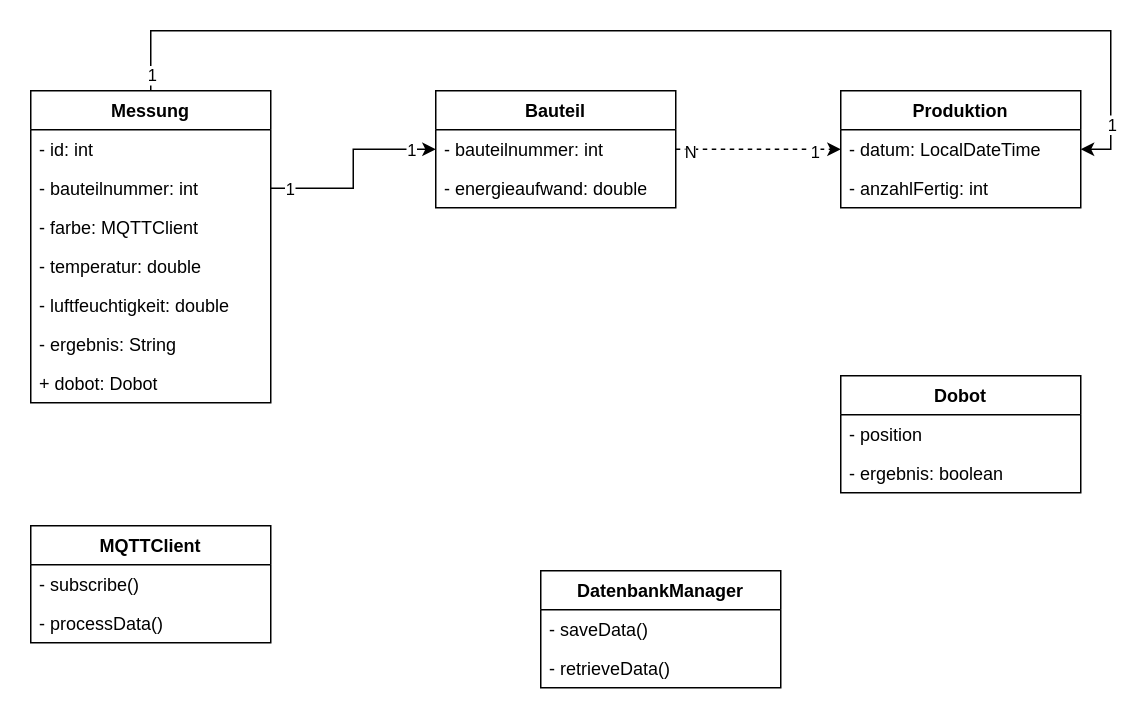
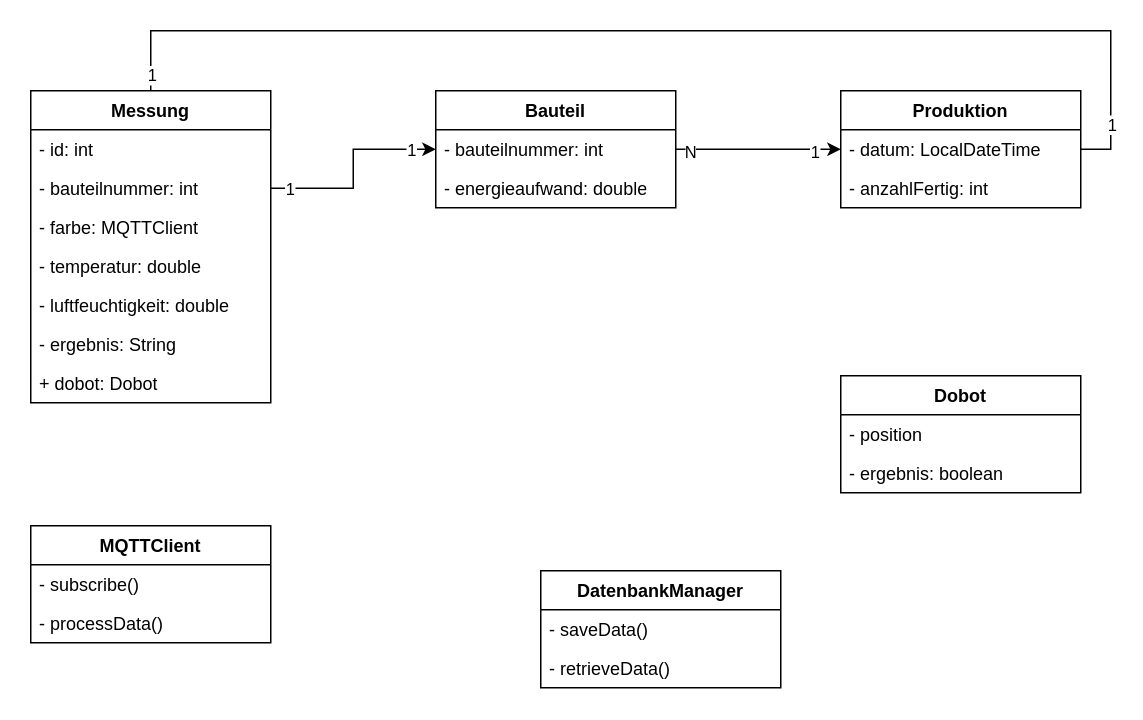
  <mxCell id="0" />
  <mxCell id="1" parent="0" />
  <mxCell id="2" value="Messung" style="swimlane;fontStyle=1;align=center;verticalAlign=top;childLayout=stackLayout;horizontal=1;startSize=26;horizontalStack=0;resizeParent=1;resizeParentMax=0;resizeLast=0;collapsible=1;marginBottom=0;whiteSpace=wrap;html=1;" vertex="1" parent="1"><mxGeometry x="20" y="60" width="160" height="208" as="geometry" /></mxCell>
  <mxCell id="3" value="- id: int" style="text;strokeColor=none;fillColor=none;align=left;verticalAlign=top;spacingLeft=4;spacingRight=4;overflow=hidden;rotatable=0;points=[[0,0.5],[1,0.5]];portConstraint=eastwest;whiteSpace=wrap;html=1;" vertex="1" parent="2"><mxGeometry y="26" width="160" height="26" as="geometry" /></mxCell>
  <mxCell id="4" value="- bauteilnummer: int" style="text;strokeColor=none;fillColor=none;align=left;verticalAlign=top;spacingLeft=4;spacingRight=4;overflow=hidden;rotatable=0;points=[[0,0.5],[1,0.5]];portConstraint=eastwest;whiteSpace=wrap;html=1;" vertex="1" parent="2"><mxGeometry y="52" width="160" height="26" as="geometry" /></mxCell>
  <mxCell id="5" value="- farbe: MQTTClient" style="text;strokeColor=none;fillColor=none;align=left;verticalAlign=top;spacingLeft=4;spacingRight=4;overflow=hidden;rotatable=0;points=[[0,0.5],[1,0.5]];portConstraint=eastwest;whiteSpace=wrap;html=1;" vertex="1" parent="2"><mxGeometry y="78" width="160" height="26" as="geometry" /></mxCell>
  <mxCell id="6" value="- temperatur: double" style="text;strokeColor=none;fillColor=none;align=left;verticalAlign=top;spacingLeft=4;spacingRight=4;overflow=hidden;rotatable=0;points=[[0,0.5],[1,0.5]];portConstraint=eastwest;whiteSpace=wrap;html=1;" vertex="1" parent="2"><mxGeometry y="104" width="160" height="26" as="geometry" /></mxCell>
  <mxCell id="7" value="- luftfeuchtigkeit: double" style="text;strokeColor=none;fillColor=none;align=left;verticalAlign=top;spacingLeft=4;spacingRight=4;overflow=hidden;rotatable=0;points=[[0,0.5],[1,0.5]];portConstraint=eastwest;whiteSpace=wrap;html=1;" vertex="1" parent="2"><mxGeometry y="130" width="160" height="26" as="geometry" /></mxCell>
  <mxCell id="8" value="- ergebnis: String" style="text;strokeColor=none;fillColor=none;align=left;verticalAlign=top;spacingLeft=4;spacingRight=4;overflow=hidden;rotatable=0;points=[[0,0.5],[1,0.5]];portConstraint=eastwest;whiteSpace=wrap;html=1;" vertex="1" parent="2"><mxGeometry y="156" width="160" height="26" as="geometry" /></mxCell>
  <mxCell id="9" value="+ dobot: Dobot" style="text;strokeColor=none;fillColor=none;align=left;verticalAlign=top;spacingLeft=4;spacingRight=4;overflow=hidden;rotatable=0;points=[[0,0.5],[1,0.5]];portConstraint=eastwest;whiteSpace=wrap;html=1;" vertex="1" parent="2"><mxGeometry y="182" width="160" height="26" as="geometry" /></mxCell>
  <mxCell id="10" value="MQTTClient" style="swimlane;fontStyle=1;align=center;verticalAlign=top;childLayout=stackLayout;horizontal=1;startSize=26;horizontalStack=0;resizeParent=1;resizeParentMax=0;resizeLast=0;collapsible=1;marginBottom=0;whiteSpace=wrap;html=1;" vertex="1" parent="1"><mxGeometry x="20" y="350" width="160" height="78" as="geometry" /></mxCell>
  <mxCell id="11" value="- subscribe()" style="text;strokeColor=none;fillColor=none;align=left;verticalAlign=top;spacingLeft=4;spacingRight=4;overflow=hidden;rotatable=0;points=[[0,0.5],[1,0.5]];portConstraint=eastwest;whiteSpace=wrap;html=1;" vertex="1" parent="10"><mxGeometry y="26" width="160" height="26" as="geometry" /></mxCell>
  <mxCell id="12" value="- processData()" style="text;strokeColor=none;fillColor=none;align=left;verticalAlign=top;spacingLeft=4;spacingRight=4;overflow=hidden;rotatable=0;points=[[0,0.5],[1,0.5]];portConstraint=eastwest;whiteSpace=wrap;html=1;" vertex="1" parent="10"><mxGeometry y="52" width="160" height="26" as="geometry" /></mxCell>
- <mxCell id="13" style="edgeStyle=orthogonalEdgeStyle;rounded=0;orthogonalLoop=1;jettySize=auto;html=1;dashed=1;" edge="1" parent="1" source="16" target="22"><mxGeometry relative="1" as="geometry" /></mxCell>
+ <mxCell id="13" style="edgeStyle=orthogonalEdgeStyle;rounded=0;orthogonalLoop=1;jettySize=auto;html=1;" edge="1" parent="1" source="16" target="22"><mxGeometry relative="1" as="geometry" /></mxCell>
  <mxCell id="14" value="1" style="edgeLabel;html=1;align=center;verticalAlign=middle;resizable=0;points=[];" vertex="1" connectable="0" parent="13"><mxGeometry x="0.673" y="-1" relative="1" as="geometry"><mxPoint as="offset" /></mxGeometry></mxCell>
  <mxCell id="15" value="N" style="edgeLabel;html=1;align=center;verticalAlign=middle;resizable=0;points=[];" vertex="1" connectable="0" parent="13"><mxGeometry x="-0.844" y="-1" relative="1" as="geometry"><mxPoint as="offset" /></mxGeometry></mxCell>
  <mxCell id="16" value="Bauteil" style="swimlane;fontStyle=1;align=center;verticalAlign=top;childLayout=stackLayout;horizontal=1;startSize=26;horizontalStack=0;resizeParent=1;resizeParentMax=0;resizeLast=0;collapsible=1;marginBottom=0;whiteSpace=wrap;html=1;" vertex="1" parent="1"><mxGeometry x="290" y="60" width="160" height="78" as="geometry" /></mxCell>
  <mxCell id="17" value="- bauteilnummer: int" style="text;strokeColor=none;fillColor=none;align=left;verticalAlign=top;spacingLeft=4;spacingRight=4;overflow=hidden;rotatable=0;points=[[0,0.5],[1,0.5]];portConstraint=eastwest;whiteSpace=wrap;html=1;" vertex="1" parent="16"><mxGeometry y="26" width="160" height="26" as="geometry" /></mxCell>
  <mxCell id="18" value="- energieaufwand: double" style="text;strokeColor=none;fillColor=none;align=left;verticalAlign=top;spacingLeft=4;spacingRight=4;overflow=hidden;rotatable=0;points=[[0,0.5],[1,0.5]];portConstraint=eastwest;whiteSpace=wrap;html=1;" vertex="1" parent="16"><mxGeometry y="52" width="160" height="26" as="geometry" /></mxCell>
  <mxCell id="19" value="DatenbankManager" style="swimlane;fontStyle=1;align=center;verticalAlign=top;childLayout=stackLayout;horizontal=1;startSize=26;horizontalStack=0;resizeParent=1;resizeParentMax=0;resizeLast=0;collapsible=1;marginBottom=0;whiteSpace=wrap;html=1;" vertex="1" parent="1"><mxGeometry x="360" y="380" width="160" height="78" as="geometry" /></mxCell>
  <mxCell id="20" value="- saveData()" style="text;strokeColor=none;fillColor=none;align=left;verticalAlign=top;spacingLeft=4;spacingRight=4;overflow=hidden;rotatable=0;points=[[0,0.5],[1,0.5]];portConstraint=eastwest;whiteSpace=wrap;html=1;" vertex="1" parent="19"><mxGeometry y="26" width="160" height="26" as="geometry" /></mxCell>
  <mxCell id="21" value="- retrieveData()" style="text;strokeColor=none;fillColor=none;align=left;verticalAlign=top;spacingLeft=4;spacingRight=4;overflow=hidden;rotatable=0;points=[[0,0.5],[1,0.5]];portConstraint=eastwest;whiteSpace=wrap;html=1;" vertex="1" parent="19"><mxGeometry y="52" width="160" height="26" as="geometry" /></mxCell>
  <mxCell id="22" value="Produktion" style="swimlane;fontStyle=1;align=center;verticalAlign=top;childLayout=stackLayout;horizontal=1;startSize=26;horizontalStack=0;resizeParent=1;resizeParentMax=0;resizeLast=0;collapsible=1;marginBottom=0;whiteSpace=wrap;html=1;" vertex="1" parent="1"><mxGeometry x="560" y="60" width="160" height="78" as="geometry" /></mxCell>
  <mxCell id="23" value="- datum: LocalDateTime" style="text;strokeColor=none;fillColor=none;align=left;verticalAlign=top;spacingLeft=4;spacingRight=4;overflow=hidden;rotatable=0;points=[[0,0.5],[1,0.5]];portConstraint=eastwest;whiteSpace=wrap;html=1;" vertex="1" parent="22"><mxGeometry y="26" width="160" height="26" as="geometry" /></mxCell>
  <mxCell id="24" value="- anzahlFertig: int" style="text;strokeColor=none;fillColor=none;align=left;verticalAlign=top;spacingLeft=4;spacingRight=4;overflow=hidden;rotatable=0;points=[[0,0.5],[1,0.5]];portConstraint=eastwest;whiteSpace=wrap;html=1;" vertex="1" parent="22"><mxGeometry y="52" width="160" height="26" as="geometry" /></mxCell>
  <mxCell id="25" value="Dobot" style="swimlane;fontStyle=1;align=center;verticalAlign=top;childLayout=stackLayout;horizontal=1;startSize=26;horizontalStack=0;resizeParent=1;resizeParentMax=0;resizeLast=0;collapsible=1;marginBottom=0;whiteSpace=wrap;html=1;" vertex="1" parent="1"><mxGeometry x="560" y="250" width="160" height="78" as="geometry" /></mxCell>
  <mxCell id="26" value="- position" style="text;strokeColor=none;fillColor=none;align=left;verticalAlign=top;spacingLeft=4;spacingRight=4;overflow=hidden;rotatable=0;points=[[0,0.5],[1,0.5]];portConstraint=eastwest;whiteSpace=wrap;html=1;" vertex="1" parent="25"><mxGeometry y="26" width="160" height="26" as="geometry" /></mxCell>
  <mxCell id="27" value="- ergebnis: boolean" style="text;strokeColor=none;fillColor=none;align=left;verticalAlign=top;spacingLeft=4;spacingRight=4;overflow=hidden;rotatable=0;points=[[0,0.5],[1,0.5]];portConstraint=eastwest;whiteSpace=wrap;html=1;" vertex="1" parent="25"><mxGeometry y="52" width="160" height="26" as="geometry" /></mxCell>
  <mxCell id="28" style="edgeStyle=orthogonalEdgeStyle;rounded=0;orthogonalLoop=1;jettySize=auto;html=1;" edge="1" parent="1" source="4" target="17"><mxGeometry relative="1" as="geometry" /></mxCell>
  <mxCell id="29" value="1" style="edgeLabel;html=1;align=center;verticalAlign=middle;resizable=0;points=[];" vertex="1" connectable="0" parent="28"><mxGeometry x="-0.828" relative="1" as="geometry"><mxPoint as="offset" /></mxGeometry></mxCell>
  <mxCell id="30" value="1" style="edgeLabel;html=1;align=center;verticalAlign=middle;resizable=0;points=[];" vertex="1" connectable="0" parent="28"><mxGeometry x="0.751" relative="1" as="geometry"><mxPoint as="offset" /></mxGeometry></mxCell>
- <mxCell id="31" style="edgeStyle=orthogonalEdgeStyle;rounded=0;orthogonalLoop=1;jettySize=auto;html=1;entryX=1;entryY=0.5;entryDx=0;entryDy=0;" edge="1" parent="1" source="2" target="23"><mxGeometry relative="1" as="geometry"><Array as="points"><mxPoint x="100" y="20" /><mxPoint x="740" y="20" /><mxPoint x="740" y="99" /></Array></mxGeometry></mxCell>
+ <mxCell id="31" style="edgeStyle=orthogonalEdgeStyle;rounded=0;orthogonalLoop=1;jettySize=auto;html=1;entryX=1;entryY=0.5;entryDx=0;entryDy=0;endArrow=none;" edge="1" parent="1" source="2" target="23"><mxGeometry relative="1" as="geometry"><Array as="points"><mxPoint x="100" y="20" /><mxPoint x="740" y="20" /><mxPoint x="740" y="99" /></Array></mxGeometry></mxCell>
  <mxCell id="32" value="1" style="edgeLabel;html=1;align=center;verticalAlign=middle;resizable=0;points=[];" vertex="1" connectable="0" parent="31"><mxGeometry x="-0.971" relative="1" as="geometry"><mxPoint as="offset" /></mxGeometry></mxCell>
  <mxCell id="33" value="1" style="edgeLabel;html=1;align=center;verticalAlign=middle;resizable=0;points=[];" vertex="1" connectable="0" parent="31"><mxGeometry x="0.904" relative="1" as="geometry"><mxPoint as="offset" /></mxGeometry></mxCell>
